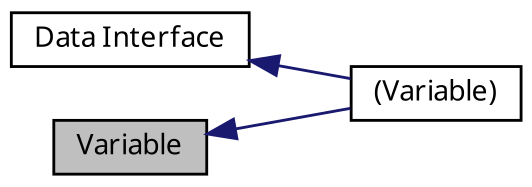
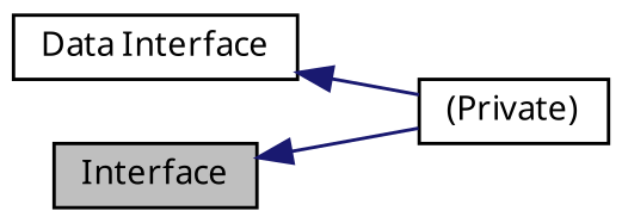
  digraph {
    rankdir=LR
    node [color=black fillcolor=white fontname="FreeSans.ttf" fontsize=10 shape=record style=filled]
    edge [color=midnightblue dir=back fontname="FreeSans.ttf" fontsize=8 labelfontname="FreeSans.ttf" labelfontsize=8 shape=plaintext style=solid]
-   n1 [height=0.2 label="(Variable)" width=0.4]
+   n1 [height=0.2 label="(Private)" width=0.4]
    n2 [height=0.2 label="Data Interface" width=0.4]
-   n3 [fillcolor=grey75 fontcolor=black height=0.2 label=Variable width=0.4]
+   n3 [fillcolor=grey75 fontcolor=black height=0.2 label=Interface width=0.4]
    n2 -> n1
    n3 -> n1
  }
